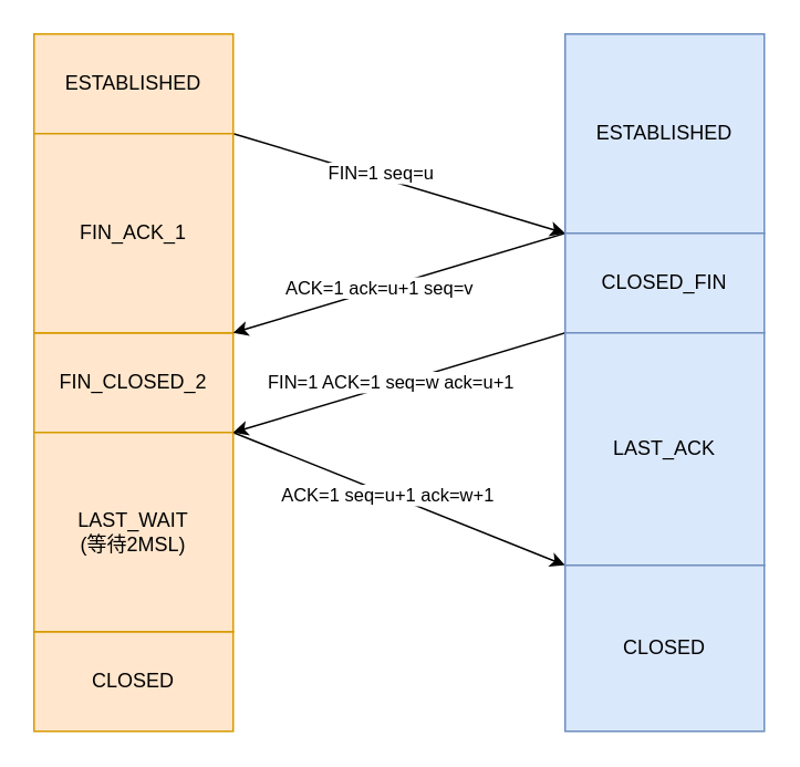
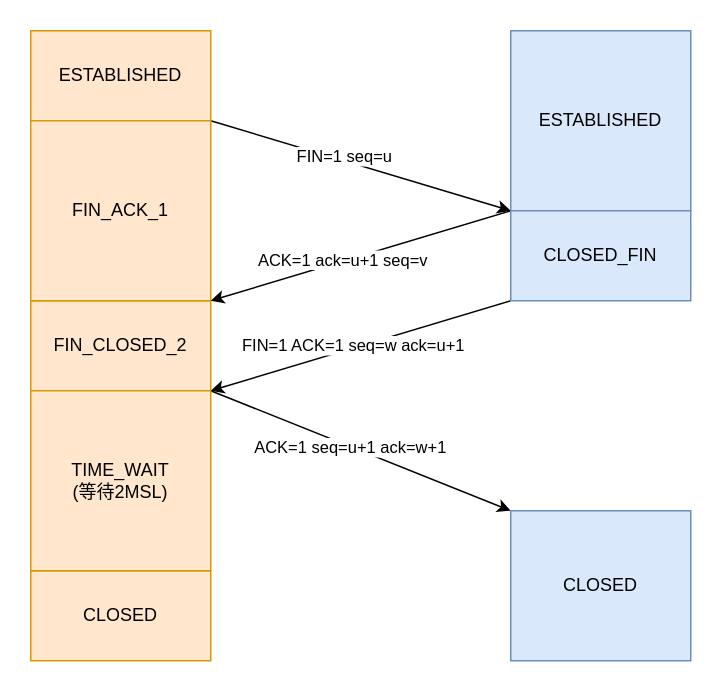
  <mxCell id="0" />
  <mxCell id="1" parent="0" />
  <mxCell id="2" style="rounded=0;orthogonalLoop=1;jettySize=auto;html=1;exitX=1;exitY=1;exitDx=0;exitDy=0;entryX=0;entryY=0;entryDx=0;entryDy=0;" edge="1" parent="1" source="4" target="16"><mxGeometry relative="1" as="geometry" /></mxCell>
  <mxCell id="3" value="FIN=1 seq=u" style="edgeLabel;html=1;align=center;verticalAlign=middle;resizable=0;points=[];" vertex="1" connectable="0" parent="2"><mxGeometry x="-0.117" y="3" relative="1" as="geometry"><mxPoint as="offset" /></mxGeometry></mxCell>
  <mxCell id="4" value="&lt;span&gt;ESTABLISHED&lt;/span&gt;" style="rounded=0;whiteSpace=wrap;html=1;fillColor=#ffe6cc;strokeColor=#d79b00;" vertex="1" parent="1"><mxGeometry x="20" y="20" width="120" height="60" as="geometry" /></mxCell>
  <mxCell id="5" style="edgeStyle=none;rounded=0;orthogonalLoop=1;jettySize=auto;html=1;exitX=1;exitY=1;exitDx=0;exitDy=0;entryX=0;entryY=0;entryDx=0;entryDy=0;" edge="1" parent="1" source="7" target="18"><mxGeometry relative="1" as="geometry" /></mxCell>
  <mxCell id="6" value="ACK=1 seq=u+1 ack=w+1" style="edgeLabel;html=1;align=center;verticalAlign=middle;resizable=0;points=[];" vertex="1" connectable="0" parent="5"><mxGeometry x="-0.071" relative="1" as="geometry"><mxPoint as="offset" /></mxGeometry></mxCell>
  <mxCell id="7" value="&lt;span&gt;FIN_CLOSED_2&lt;/span&gt;" style="rounded=0;whiteSpace=wrap;html=1;fillColor=#ffe6cc;strokeColor=#d79b00;" vertex="1" parent="1"><mxGeometry x="20" y="200" width="120" height="60" as="geometry" /></mxCell>
  <mxCell id="8" value="FIN_ACK_1" style="rounded=0;whiteSpace=wrap;html=1;fillColor=#ffe6cc;strokeColor=#d79b00;" vertex="1" parent="1"><mxGeometry x="20" y="80" width="120" height="120" as="geometry" /></mxCell>
  <mxCell id="9" value="CLOSED" style="rounded=0;whiteSpace=wrap;html=1;fillColor=#ffe6cc;strokeColor=#d79b00;" vertex="1" parent="1"><mxGeometry x="20" y="380" width="120" height="60" as="geometry" /></mxCell>
- <mxCell id="10" value="LAST_WAIT&lt;br&gt;(等待2MSL)" style="rounded=0;whiteSpace=wrap;html=1;fillColor=#ffe6cc;strokeColor=#d79b00;" vertex="1" parent="1"><mxGeometry x="20" y="260" width="120" height="120" as="geometry" /></mxCell>
+ <mxCell id="10" value="TIME_WAIT&lt;br&gt;(等待2MSL)" style="rounded=0;whiteSpace=wrap;html=1;fillColor=#ffe6cc;strokeColor=#d79b00;" vertex="1" parent="1"><mxGeometry x="20" y="260" width="120" height="120" as="geometry" /></mxCell>
  <mxCell id="11" style="edgeStyle=none;rounded=0;orthogonalLoop=1;jettySize=auto;html=1;exitX=0;exitY=1;exitDx=0;exitDy=0;entryX=1;entryY=0;entryDx=0;entryDy=0;" edge="1" parent="1" source="13" target="7"><mxGeometry relative="1" as="geometry" /></mxCell>
  <mxCell id="12" value="ACK=1 ack=u+1 seq=v" style="edgeLabel;html=1;align=center;verticalAlign=middle;resizable=0;points=[];" vertex="1" connectable="0" parent="11"><mxGeometry x="0.116" y="-2" relative="1" as="geometry"><mxPoint y="1" as="offset" /></mxGeometry></mxCell>
  <mxCell id="13" value="&lt;span&gt;ESTABLISHED&lt;/span&gt;" style="rounded=0;whiteSpace=wrap;html=1;fillColor=#dae8fc;strokeColor=#6c8ebf;" vertex="1" parent="1"><mxGeometry x="340" y="20" width="120" height="120" as="geometry" /></mxCell>
  <mxCell id="14" style="edgeStyle=none;rounded=0;orthogonalLoop=1;jettySize=auto;html=1;exitX=0;exitY=1;exitDx=0;exitDy=0;entryX=1;entryY=0;entryDx=0;entryDy=0;" edge="1" parent="1" source="16" target="10"><mxGeometry relative="1" as="geometry" /></mxCell>
  <mxCell id="15" value="FIN=1 ACK=1 seq=w ack=u+1" style="edgeLabel;html=1;align=center;verticalAlign=middle;resizable=0;points=[];" vertex="1" connectable="0" parent="14"><mxGeometry x="0.055" y="-2" relative="1" as="geometry"><mxPoint as="offset" /></mxGeometry></mxCell>
  <mxCell id="16" value="CLOSED_FIN" style="rounded=0;whiteSpace=wrap;html=1;fillColor=#dae8fc;strokeColor=#6c8ebf;" vertex="1" parent="1"><mxGeometry x="340" y="140" width="120" height="60" as="geometry" /></mxCell>
- <mxCell id="17" value="LAST_ACK" style="rounded=0;whiteSpace=wrap;html=1;fillColor=#dae8fc;strokeColor=#6c8ebf;" vertex="1" parent="1"><mxGeometry x="340" y="200" width="120" height="140" as="geometry" /></mxCell>
  <mxCell id="18" value="&lt;span&gt;CLOSED&lt;/span&gt;" style="rounded=0;whiteSpace=wrap;html=1;fillColor=#dae8fc;strokeColor=#6c8ebf;" vertex="1" parent="1"><mxGeometry x="340" y="340" width="120" height="100" as="geometry" /></mxCell>
